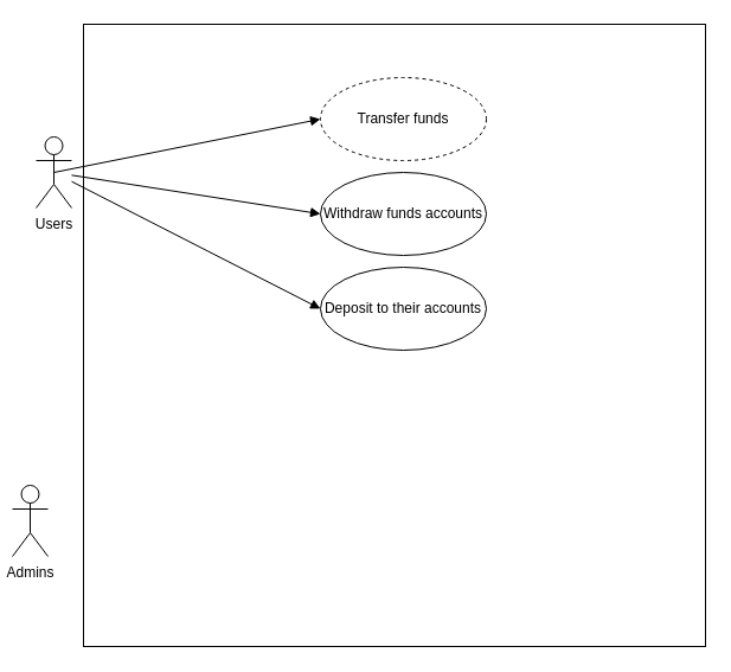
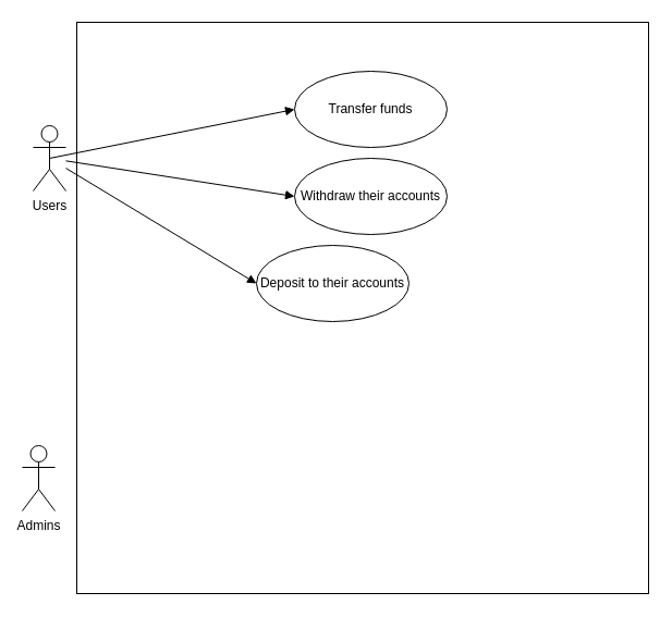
  <mxCell id="0" />
  <mxCell id="1" parent="0" />
  <mxCell id="2" value="" style="whiteSpace=wrap;html=1;aspect=fixed;" vertex="1" parent="1"><mxGeometry x="70" y="20" width="525" height="525" as="geometry" /></mxCell>
  <mxCell id="3" value="Users" style="shape=umlActor;verticalLabelPosition=bottom;verticalAlign=top;html=1;" vertex="1" parent="1"><mxGeometry x="30" y="115" width="30" height="60" as="geometry" /></mxCell>
- <mxCell id="4" value="Admins" style="shape=umlActor;verticalLabelPosition=bottom;verticalAlign=top;html=1;" vertex="1" parent="1"><mxGeometry x="10" y="409" width="30" height="60" as="geometry" /></mxCell>
- <mxCell id="5" value="Transfer funds" style="ellipse;whiteSpace=wrap;html=1;dashed=1;" vertex="1" parent="1"><mxGeometry x="270" y="65" width="140" height="70" as="geometry" /></mxCell>
- <mxCell id="6" value="Withdraw funds accounts" style="ellipse;whiteSpace=wrap;html=1;" vertex="1" parent="1"><mxGeometry x="270" y="145" width="140" height="70" as="geometry" /></mxCell>
- <mxCell id="7" value="Deposit to their accounts" style="ellipse;whiteSpace=wrap;html=1;" vertex="1" parent="1"><mxGeometry x="270" y="225" width="140" height="70" as="geometry" /></mxCell>
+ <mxCell id="4" value="Admins" style="shape=umlActor;verticalLabelPosition=bottom;verticalAlign=top;html=1;" vertex="1" parent="1"><mxGeometry x="20" y="409" width="30" height="60" as="geometry" /></mxCell>
+ <mxCell id="5" value="Transfer funds" style="ellipse;whiteSpace=wrap;html=1;" vertex="1" parent="1"><mxGeometry x="270" y="65" width="140" height="70" as="geometry" /></mxCell>
+ <mxCell id="6" value="Withdraw their accounts" style="ellipse;whiteSpace=wrap;html=1;" vertex="1" parent="1"><mxGeometry x="270" y="145" width="140" height="70" as="geometry" /></mxCell>
+ <mxCell id="7" value="Deposit to their accounts" style="ellipse;whiteSpace=wrap;html=1;" vertex="1" parent="1"><mxGeometry x="235" y="225" width="140" height="70" as="geometry" /></mxCell>
  <mxCell id="8" value="" style="html=1;verticalAlign=bottom;endArrow=block;rounded=0;exitX=0.5;exitY=0.5;exitDx=0;exitDy=0;exitPerimeter=0;entryX=0;entryY=0.5;entryDx=0;entryDy=0;" edge="1" parent="1" source="3" target="5"><mxGeometry width="80" relative="1" as="geometry"><mxPoint x="170" y="195" as="sourcePoint" /><mxPoint x="250" y="195" as="targetPoint" /></mxGeometry></mxCell>
  <mxCell id="9" value="" style="html=1;verticalAlign=bottom;endArrow=block;rounded=0;entryX=0;entryY=0.5;entryDx=0;entryDy=0;" edge="1" parent="1" source="3" target="6"><mxGeometry width="80" relative="1" as="geometry"><mxPoint x="140" y="175" as="sourcePoint" /><mxPoint x="365" y="130" as="targetPoint" /><Array as="points" /></mxGeometry></mxCell>
  <mxCell id="10" value="" style="html=1;verticalAlign=bottom;endArrow=block;rounded=0;entryX=0;entryY=0.5;entryDx=0;entryDy=0;" edge="1" parent="1" source="3" target="7"><mxGeometry width="80" relative="1" as="geometry"><mxPoint x="130" y="215" as="sourcePoint" /><mxPoint x="340" y="247.667" as="targetPoint" /><Array as="points" /></mxGeometry></mxCell>
